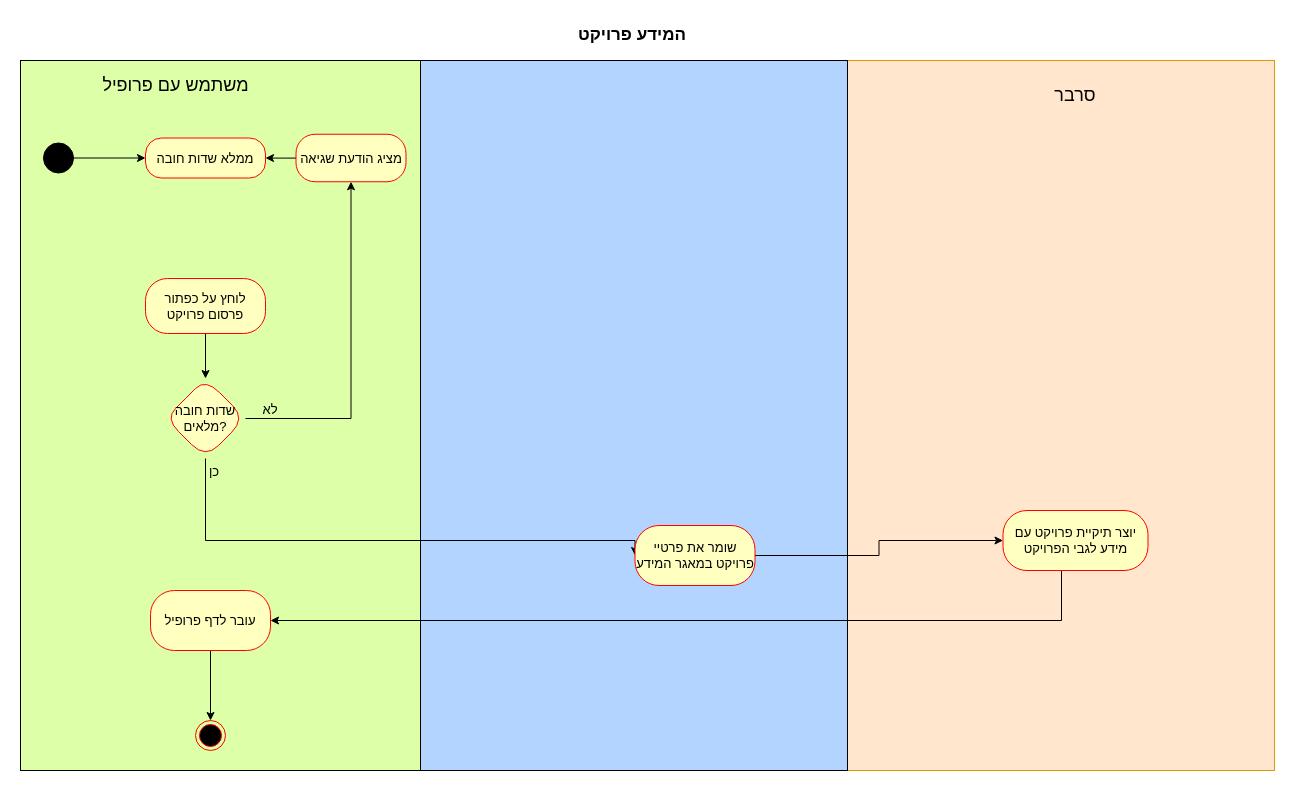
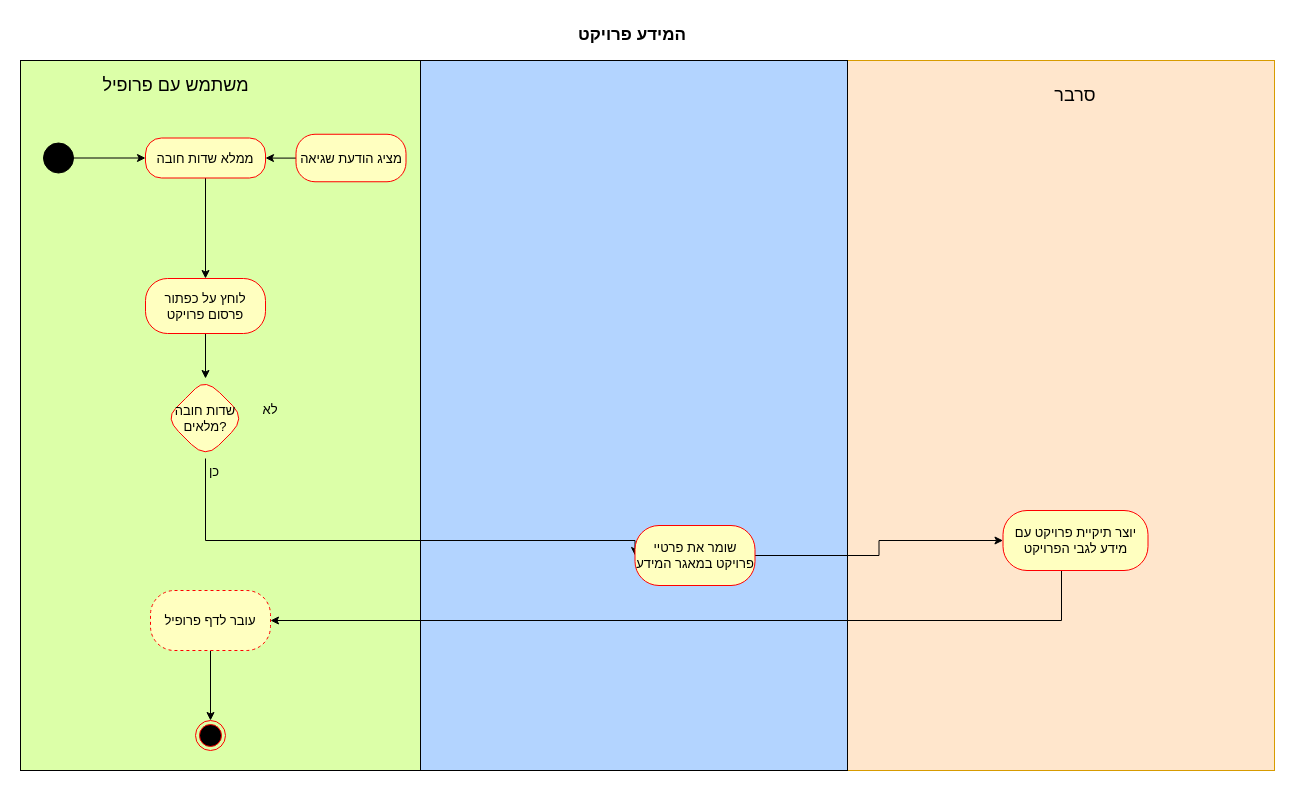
  <mxCell id="0" />
  <mxCell id="1" parent="0" />
  <mxCell id="2" value="" style="rounded=0;whiteSpace=wrap;html=1;fillColor=#ffe6cc;strokeColor=#d79b00;" vertex="1" parent="1"><mxGeometry x="847" y="60" width="427" height="710" as="geometry" /></mxCell>
  <mxCell id="3" value="" style="rounded=0;whiteSpace=wrap;html=1;fillColor=#DCFFA8;" vertex="1" parent="1"><mxGeometry x="20" y="60" width="400" height="710" as="geometry" /></mxCell>
  <mxCell id="4" value="" style="rounded=0;whiteSpace=wrap;html=1;fillColor=#B3D4FF;" vertex="1" parent="1"><mxGeometry x="420" y="60" width="427" height="710" as="geometry" /></mxCell>
  <mxCell id="5" value="&lt;span style=&quot;font-size: 18px&quot;&gt;משתמש עם פרופיל&lt;/span&gt;" style="text;html=1;strokeColor=none;fillColor=none;align=center;verticalAlign=middle;whiteSpace=wrap;rounded=0;" vertex="1" parent="1"><mxGeometry x="82.5" y="70" width="185" height="30" as="geometry" /></mxCell>
  <mxCell id="6" style="edgeStyle=orthogonalEdgeStyle;rounded=0;orthogonalLoop=1;jettySize=auto;html=1;entryX=0;entryY=0.5;entryDx=0;entryDy=0;" edge="1" parent="1" source="7" target="15"><mxGeometry relative="1" as="geometry" /></mxCell>
  <mxCell id="7" value="" style="ellipse;whiteSpace=wrap;html=1;aspect=fixed;fontSize=18;fillColor=#000000;" vertex="1" parent="1"><mxGeometry x="43" y="142.5" width="30" height="30" as="geometry" /></mxCell>
+ <mxCell id="8" value="" style="edgeStyle=orthogonalEdgeStyle;rounded=0;orthogonalLoop=1;jettySize=auto;html=1;fontSize=11;entryX=0.5;entryY=0;entryDx=0;entryDy=0;exitX=0.5;exitY=1;exitDx=0;exitDy=0;" edge="1" parent="1" source="15" target="17"><mxGeometry relative="1" as="geometry"><mxPoint x="205" y="200" as="sourcePoint" /><mxPoint x="205" y="270" as="targetPoint" /></mxGeometry></mxCell>
  <mxCell id="9" value="" style="ellipse;html=1;shape=endState;fillColor=#000000;strokeColor=#ff0000;fontSize=11;" vertex="1" parent="1"><mxGeometry x="195" y="720" width="30" height="30" as="geometry" /></mxCell>
  <mxCell id="10" value="המידע פרויקט" style="text;html=1;strokeColor=none;fillColor=none;align=center;verticalAlign=middle;whiteSpace=wrap;rounded=0;fontStyle=1;fontSize=17;" vertex="1" parent="1"><mxGeometry x="566.5" y="20" width="130" height="30" as="geometry" /></mxCell>
  <mxCell id="11" value="&lt;font style=&quot;font-size: 13px&quot;&gt;כן&lt;/font&gt;" style="text;html=1;strokeColor=none;fillColor=none;align=center;verticalAlign=middle;whiteSpace=wrap;rounded=0;" vertex="1" parent="1"><mxGeometry x="179" y="462" width="70" height="18" as="geometry" /></mxCell>
  <mxCell id="12" style="edgeStyle=orthogonalEdgeStyle;rounded=0;orthogonalLoop=1;jettySize=auto;html=1;exitX=0.5;exitY=1;exitDx=0;exitDy=0;" edge="1" parent="1" source="11" target="11"><mxGeometry relative="1" as="geometry" /></mxCell>
  <mxCell id="13" value="&lt;font style=&quot;font-size: 13px&quot;&gt;לא&lt;/font&gt;" style="text;html=1;strokeColor=none;fillColor=none;align=center;verticalAlign=middle;whiteSpace=wrap;rounded=0;" vertex="1" parent="1"><mxGeometry y="400" width="70" height="18" as="geometry" x="235" /></mxCell>
  <mxCell id="14" value="&lt;span style=&quot;font-size: 18px&quot;&gt;סרבר&lt;/span&gt;" style="text;html=1;strokeColor=none;fillColor=none;align=center;verticalAlign=middle;whiteSpace=wrap;rounded=0;" vertex="1" parent="1"><mxGeometry x="1020" y="80" width="110" height="30" as="geometry" /></mxCell>
  <mxCell id="15" value="&lt;font style=&quot;font-size: 13px&quot;&gt;ממלא שדות חובה&lt;/font&gt;" style="rounded=1;whiteSpace=wrap;html=1;arcSize=40;fontColor=#000000;fillColor=#ffffc0;strokeColor=#ff0000;fontSize=13;" vertex="1" parent="1"><mxGeometry x="145" y="137.5" width="120" height="40" as="geometry" /></mxCell>
  <mxCell id="16" value="" style="edgeStyle=orthogonalEdgeStyle;rounded=0;orthogonalLoop=1;jettySize=auto;html=1;" edge="1" parent="1" source="17" target="20"><mxGeometry relative="1" as="geometry" /></mxCell>
  <mxCell id="17" value="&lt;font style=&quot;font-size: 13px&quot;&gt;לוחץ על כפתור פרסום פרויקט&lt;/font&gt;" style="rounded=1;whiteSpace=wrap;html=1;arcSize=40;fontColor=#000000;fillColor=#ffffc0;strokeColor=#ff0000;fontSize=13;" vertex="1" parent="1"><mxGeometry x="145" y="278" width="120" height="55" as="geometry" /></mxCell>
  <mxCell id="18" value="" style="edgeStyle=orthogonalEdgeStyle;rounded=0;orthogonalLoop=1;jettySize=auto;html=1;entryX=0;entryY=0.5;entryDx=0;entryDy=0;" edge="1" parent="1" source="20" target="22"><mxGeometry relative="1" as="geometry"><Array as="points"><mxPoint x="205" y="540" /></Array></mxGeometry></mxCell>
- <mxCell id="19" value="" style="edgeStyle=orthogonalEdgeStyle;rounded=0;orthogonalLoop=1;jettySize=auto;html=1;" edge="1" parent="1" source="20" target="28"><mxGeometry relative="1" as="geometry" /></mxCell>
  <mxCell id="20" value="שדות חובה מלאים?" style="rhombus;whiteSpace=wrap;html=1;rounded=1;fontSize=13;fontColor=#000000;strokeColor=#ff0000;fillColor=#ffffc0;arcSize=40;" vertex="1" parent="1"><mxGeometry x="165" y="378" width="80" height="80" as="geometry" /></mxCell>
  <mxCell id="21" style="edgeStyle=orthogonalEdgeStyle;rounded=0;orthogonalLoop=1;jettySize=auto;html=1;entryX=0;entryY=0.5;entryDx=0;entryDy=0;" edge="1" parent="1" source="22" target="24"><mxGeometry relative="1" as="geometry" /></mxCell>
  <mxCell id="22" value="שומר את פרטיי פרויקט במאגר המידע" style="whiteSpace=wrap;html=1;rounded=1;fontSize=13;fontColor=#000000;strokeColor=#ff0000;fillColor=#ffffc0;arcSize=40;" vertex="1" parent="1"><mxGeometry x="634.5" y="525" width="120" height="60" as="geometry" /></mxCell>
  <mxCell id="23" value="" style="edgeStyle=orthogonalEdgeStyle;rounded=0;orthogonalLoop=1;jettySize=auto;html=1;entryX=1;entryY=0.5;entryDx=0;entryDy=0;" edge="1" parent="1" source="24" target="26"><mxGeometry relative="1" as="geometry"><Array as="points"><mxPoint x="1061" y="620" /></Array></mxGeometry></mxCell>
  <mxCell id="24" value="יוצר תיקיית פרויקט עם מידע לגבי הפרויקט" style="whiteSpace=wrap;html=1;rounded=1;fontSize=13;fontColor=#000000;strokeColor=#ff0000;fillColor=#ffffc0;arcSize=40;" vertex="1" parent="1"><mxGeometry x="1002.5" y="510" width="145" height="60" as="geometry" /></mxCell>
  <mxCell id="25" style="edgeStyle=orthogonalEdgeStyle;rounded=0;orthogonalLoop=1;jettySize=auto;html=1;entryX=0.5;entryY=0;entryDx=0;entryDy=0;" edge="1" parent="1" source="26" target="9"><mxGeometry relative="1" as="geometry" /></mxCell>
- <mxCell id="26" value="עובר לדף פרופיל" style="whiteSpace=wrap;html=1;rounded=1;fontSize=13;fontColor=#000000;strokeColor=#ff0000;fillColor=#ffffc0;arcSize=40;" vertex="1" parent="1"><mxGeometry x="150" y="590" width="120" height="60" as="geometry" /></mxCell>
+ <mxCell id="26" value="עובר לדף פרופיל" style="whiteSpace=wrap;html=1;rounded=1;fontSize=13;fontColor=#000000;strokeColor=#ff0000;fillColor=#ffffc0;arcSize=40;dashed=1;" vertex="1" parent="1"><mxGeometry x="150" y="590" width="120" height="60" as="geometry" /></mxCell>
  <mxCell id="27" style="edgeStyle=orthogonalEdgeStyle;rounded=0;orthogonalLoop=1;jettySize=auto;html=1;entryX=1;entryY=0.5;entryDx=0;entryDy=0;" edge="1" parent="1" source="28" target="15"><mxGeometry relative="1" as="geometry" /></mxCell>
  <mxCell id="28" value="מציג הודעת שגיאה" style="whiteSpace=wrap;html=1;rounded=1;fontSize=13;fontColor=#000000;strokeColor=#ff0000;fillColor=#ffffc0;arcSize=40;" vertex="1" parent="1"><mxGeometry x="295.5" y="133.75" width="110" height="47.5" as="geometry" /></mxCell>
